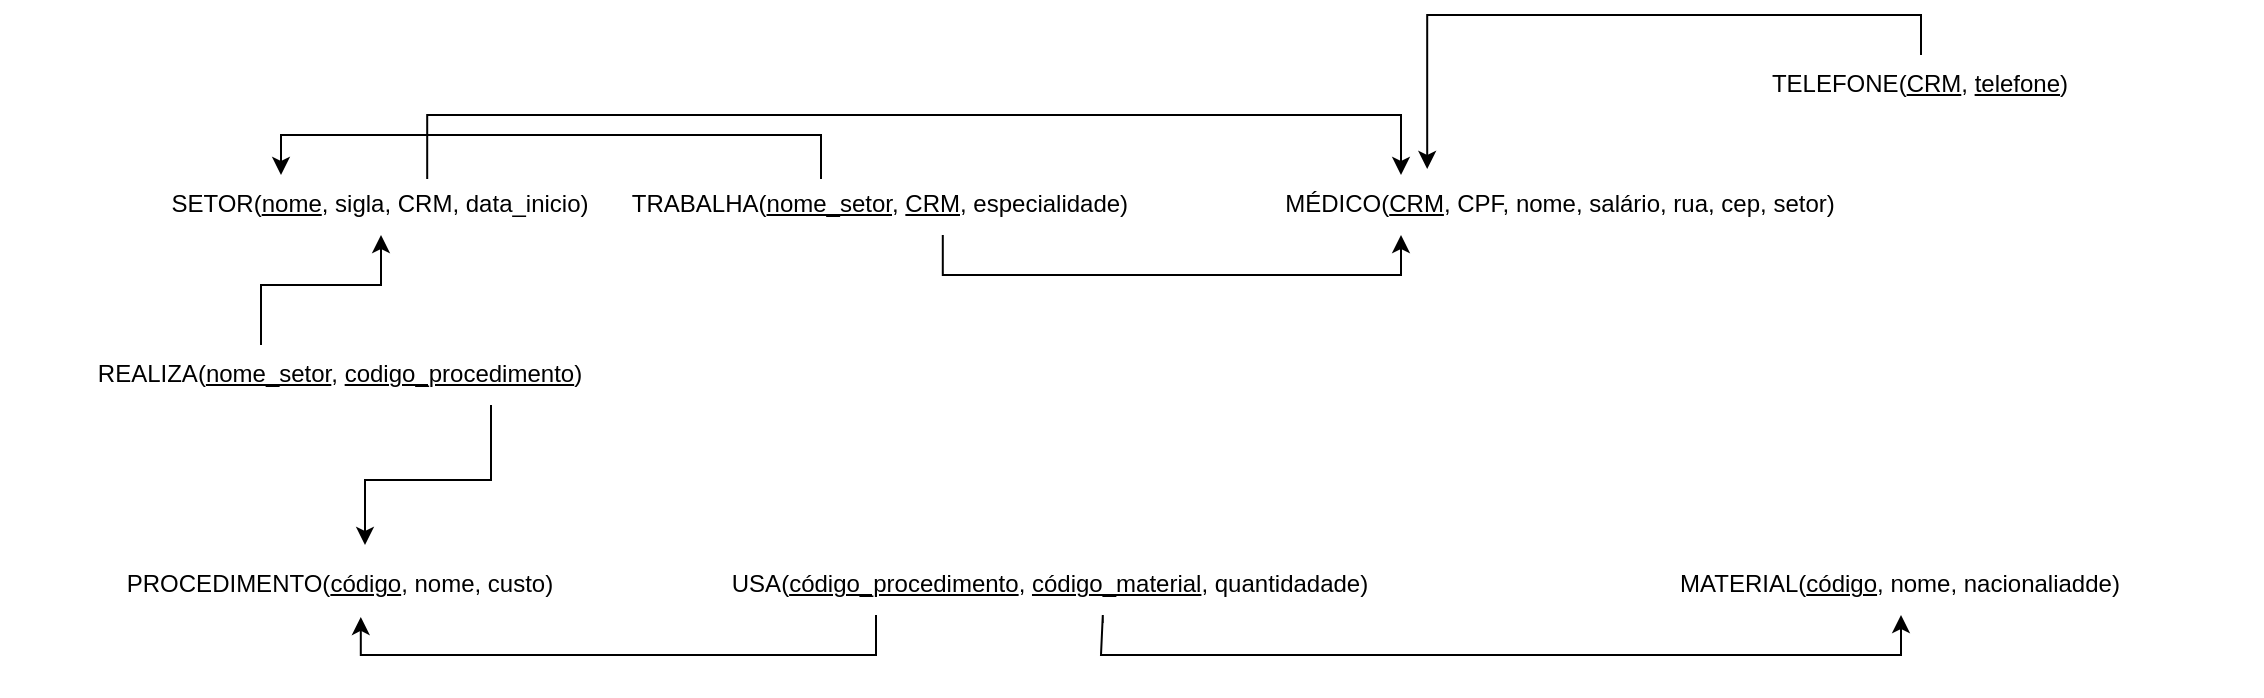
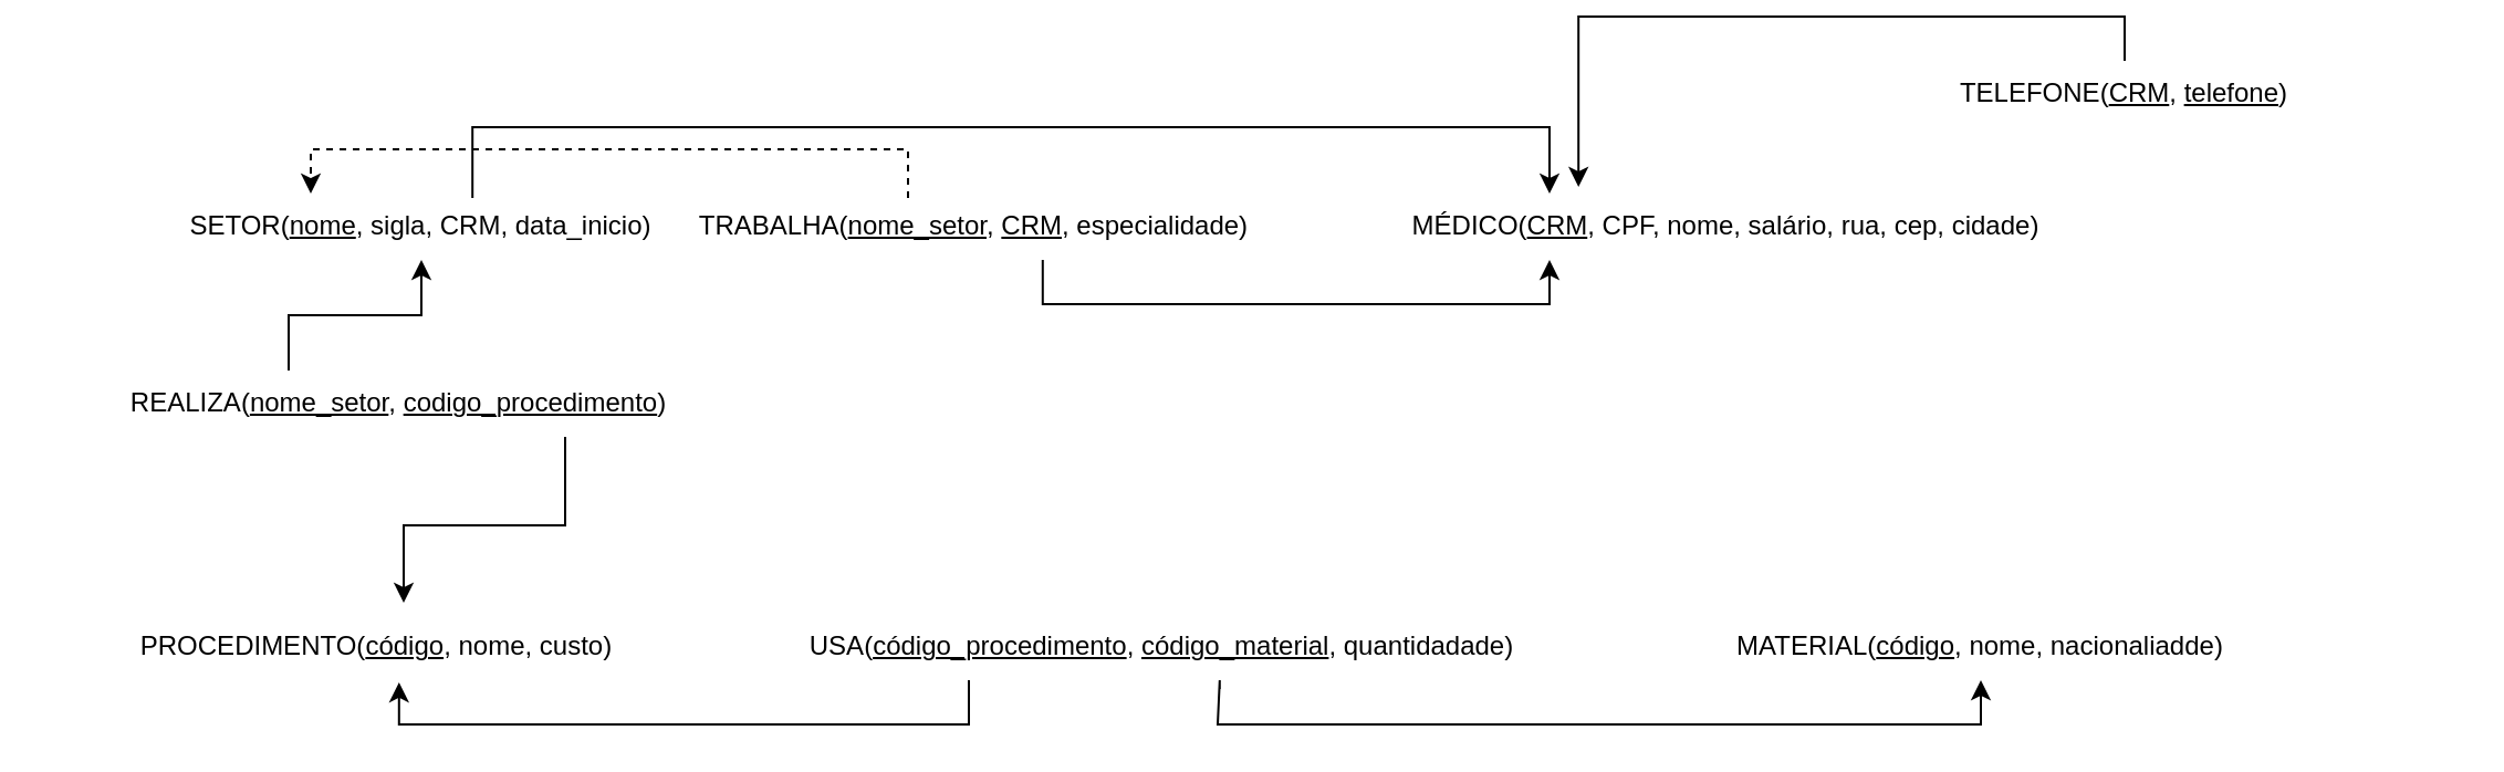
  <mxCell id="0" />
  <mxCell id="1" parent="0" />
  <mxCell id="2" value="PROCEDIMENTO(&lt;u&gt;código&lt;/u&gt;, nome, custo)" style="text;html=1;strokeColor=none;fillColor=none;align=center;verticalAlign=middle;whiteSpace=wrap;rounded=0;" vertex="1" parent="1"><mxGeometry x="20" y="270" width="300" height="30" as="geometry" /></mxCell>
- <mxCell id="3" value="MATERIAL(&lt;u&gt;código&lt;/u&gt;, nome, nacionaliadde)" style="text;html=1;strokeColor=none;fillColor=none;align=center;verticalAlign=middle;whiteSpace=wrap;rounded=0;" vertex="1" parent="1"><mxGeometry x="800" y="270" width="300" height="30" as="geometry" /></mxCell>
+ <mxCell id="3" value="MATERIAL(&lt;u&gt;código&lt;/u&gt;, nome, nacionaliadde)" style="text;html=1;strokeColor=none;fillColor=none;align=center;verticalAlign=middle;whiteSpace=wrap;rounded=0;" vertex="1" parent="1"><mxGeometry x="745" y="270" width="300" height="30" as="geometry" /></mxCell>
  <mxCell id="4" style="edgeStyle=orthogonalEdgeStyle;rounded=0;orthogonalLoop=1;jettySize=auto;html=1;exitX=0.25;exitY=1;exitDx=0;exitDy=0;entryX=0.533;entryY=1.033;entryDx=0;entryDy=0;entryPerimeter=0;" edge="1" parent="1" source="6" target="2"><mxGeometry relative="1" as="geometry" /></mxCell>
  <mxCell id="5" style="edgeStyle=orthogonalEdgeStyle;rounded=0;orthogonalLoop=1;jettySize=auto;html=1;exitX=0.574;exitY=1.133;exitDx=0;exitDy=0;entryX=0.5;entryY=1;entryDx=0;entryDy=0;exitPerimeter=0;" edge="1" parent="1" source="6" target="3"><mxGeometry relative="1" as="geometry"><Array as="points"><mxPoint x="551" y="300" /><mxPoint x="550" y="320" /><mxPoint x="950" y="320" /></Array></mxGeometry></mxCell>
  <mxCell id="6" value="USA(&lt;u&gt;código_procedimento&lt;/u&gt;, &lt;u&gt;código_material&lt;/u&gt;, quantidadade)" style="text;html=1;strokeColor=none;fillColor=none;align=center;verticalAlign=middle;whiteSpace=wrap;rounded=0;" vertex="1" parent="1"><mxGeometry x="350" y="270" width="350" height="30" as="geometry" /></mxCell>
  <mxCell id="7" style="edgeStyle=orthogonalEdgeStyle;rounded=0;orthogonalLoop=1;jettySize=auto;html=1;exitX=0.577;exitY=0.067;exitDx=0;exitDy=0;exitPerimeter=0;" edge="1" parent="1" source="8"><mxGeometry relative="1" as="geometry"><mxPoint x="700" y="80" as="targetPoint" /><Array as="points"><mxPoint x="213" y="50" /><mxPoint x="700" y="50" /></Array></mxGeometry></mxCell>
  <mxCell id="8" value="SETOR(&lt;u&gt;nome&lt;/u&gt;, sigla, CRM, data_inicio)" style="text;html=1;strokeColor=none;fillColor=none;align=center;verticalAlign=middle;whiteSpace=wrap;rounded=0;" vertex="1" parent="1"><mxGeometry x="40" y="80" width="300" height="30" as="geometry" /></mxCell>
  <mxCell id="9" style="edgeStyle=orthogonalEdgeStyle;rounded=0;orthogonalLoop=1;jettySize=auto;html=1;entryX=0.5;entryY=1;entryDx=0;entryDy=0;" edge="1" parent="1" source="11" target="8"><mxGeometry relative="1" as="geometry"><Array as="points"><mxPoint x="130" y="135" /><mxPoint x="190" y="135" /></Array></mxGeometry></mxCell>
  <mxCell id="10" style="edgeStyle=orthogonalEdgeStyle;rounded=0;orthogonalLoop=1;jettySize=auto;html=1;exitX=0.75;exitY=1;exitDx=0;exitDy=0;entryX=0.54;entryY=-0.167;entryDx=0;entryDy=0;entryPerimeter=0;" edge="1" parent="1" source="11" target="2"><mxGeometry relative="1" as="geometry" /></mxCell>
- <mxCell id="11" value="REALIZA(&lt;u&gt;nome_setor&lt;/u&gt;, &lt;u&gt;codigo_procedimento&lt;/u&gt;)" style="text;html=1;strokeColor=none;fillColor=none;align=center;verticalAlign=middle;whiteSpace=wrap;rounded=0;" vertex="1" parent="1"><mxGeometry x="20" y="165" width="300" height="30" as="geometry" /></mxCell>
- <mxCell id="12" value="MÉDICO(&lt;u&gt;CRM&lt;/u&gt;, CPF, nome, salário, rua, cep, setor)" style="text;html=1;strokeColor=none;fillColor=none;align=center;verticalAlign=middle;whiteSpace=wrap;rounded=0;" vertex="1" parent="1"><mxGeometry x="630" y="80" width="300" height="30" as="geometry" /></mxCell>
- <mxCell id="13" style="edgeStyle=orthogonalEdgeStyle;rounded=0;orthogonalLoop=1;jettySize=auto;html=1;exitX=0.4;exitY=0.067;exitDx=0;exitDy=0;exitPerimeter=0;" edge="1" parent="1" source="15" target="8"><mxGeometry relative="1" as="geometry"><mxPoint x="150" y="80" as="targetPoint" /><Array as="points"><mxPoint x="410" y="60" /><mxPoint x="140" y="60" /></Array></mxGeometry></mxCell>
+ <mxCell id="11" value="REALIZA(&lt;u&gt;nome_setor&lt;/u&gt;, &lt;u&gt;codigo_procedimento&lt;/u&gt;)" style="text;html=1;strokeColor=none;fillColor=none;align=center;verticalAlign=middle;whiteSpace=wrap;rounded=0;" vertex="1" parent="1"><mxGeometry x="30" y="160" width="300" height="30" as="geometry" /></mxCell>
+ <mxCell id="12" value="MÉDICO(&lt;u&gt;CRM&lt;/u&gt;, CPF, nome, salário, rua, cep, cidade)" style="text;html=1;strokeColor=none;fillColor=none;align=center;verticalAlign=middle;whiteSpace=wrap;rounded=0;" vertex="1" parent="1"><mxGeometry x="630" y="80" width="300" height="30" as="geometry" /></mxCell>
+ <mxCell id="13" style="edgeStyle=orthogonalEdgeStyle;rounded=0;orthogonalLoop=1;jettySize=auto;html=1;exitX=0.4;exitY=0.067;exitDx=0;exitDy=0;exitPerimeter=0;dashed=1;" edge="1" parent="1" source="15" target="8"><mxGeometry relative="1" as="geometry"><mxPoint x="150" y="80" as="targetPoint" /><Array as="points"><mxPoint x="410" y="60" /><mxPoint x="140" y="60" /></Array></mxGeometry></mxCell>
  <mxCell id="14" style="edgeStyle=orthogonalEdgeStyle;rounded=0;orthogonalLoop=1;jettySize=auto;html=1;exitX=0.603;exitY=1;exitDx=0;exitDy=0;exitPerimeter=0;" edge="1" parent="1" source="15" target="12"><mxGeometry relative="1" as="geometry"><mxPoint x="700" y="109" as="targetPoint" /><Array as="points"><mxPoint x="471" y="130" /><mxPoint x="700" y="130" /></Array></mxGeometry></mxCell>
  <mxCell id="15" value="TRABALHA(&lt;u&gt;nome_setor&lt;/u&gt;, &lt;u&gt;CRM&lt;/u&gt;, especialidade)" style="text;html=1;strokeColor=none;fillColor=none;align=center;verticalAlign=middle;whiteSpace=wrap;rounded=0;" vertex="1" parent="1"><mxGeometry x="290" y="80" width="300" height="30" as="geometry" /></mxCell>
  <mxCell id="16" style="edgeStyle=orthogonalEdgeStyle;rounded=0;orthogonalLoop=1;jettySize=auto;html=1;exitX=0.5;exitY=0;exitDx=0;exitDy=0;entryX=0.277;entryY=-0.1;entryDx=0;entryDy=0;entryPerimeter=0;" edge="1" parent="1" source="17" target="12"><mxGeometry relative="1" as="geometry" /></mxCell>
  <mxCell id="17" value="TELEFONE(&lt;u&gt;CRM&lt;/u&gt;, &lt;u&gt;telefone&lt;/u&gt;)" style="text;html=1;strokeColor=none;fillColor=none;align=center;verticalAlign=middle;whiteSpace=wrap;rounded=0;" vertex="1" parent="1"><mxGeometry x="810" y="20" width="300" height="30" as="geometry" /></mxCell>
